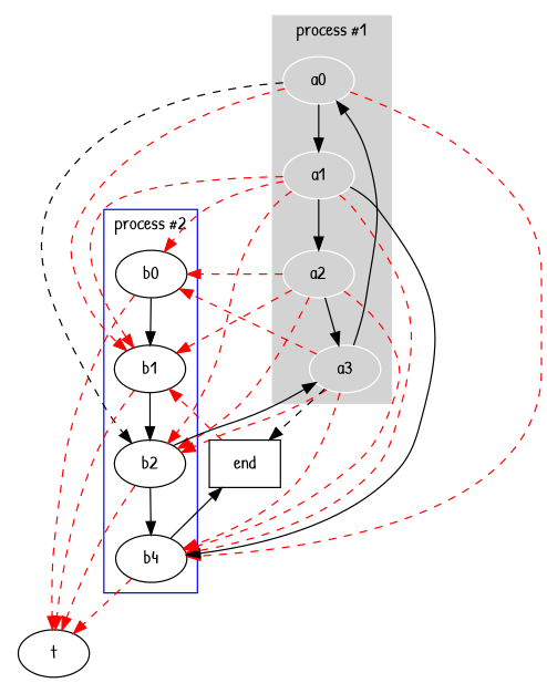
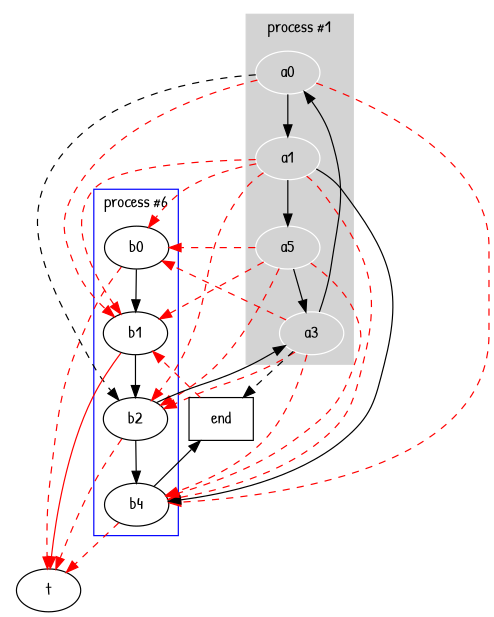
  digraph {
    fontname="Patrick Hand"
    node [fillcolor=white fontname="Patrick Hand"]
    edge [fontname="Patrick Hand" color=red style=dashed]
    a0 [color=white]
    a1 [color=white]
-   a2 [color=white]
+   a2 [color=white label=a5]
    a3 [color=white]
    b0 [fillcolor=grey]
    b1 [fillcolor=grey]
    b2 [fillcolor=grey]
    n8 [fillcolor=grey label=b4]
    end [shape=rect fillcolor=""]
    t [fillcolor=""]
    subgraph cluster_1 {
      bgcolor=lightgrey
      color=lightgrey
      label="process #1"
      a0
      a1
      a2
      a3
    }
    subgraph cluster_2 {
      color=blue
-     label="process #2"
+     label="process #6"
      b0
      b1
      b2
      n8
    }
    a0 -> a1 [color="" style=""]
    a0 -> b1
    a0 -> b2 [color=black]
    a0 -> n8
    a1 -> a2 [color="" style=""]
    a1 -> b0
    a1 -> b1
    a1 -> b2
    a1 -> n8
    a1 -> n8 [color="" style=""]
    a2 -> a3 [color="" style=""]
    a2 -> b0
    a2 -> b1
    a2 -> b2
    a2 -> n8
    a3 -> a0 [color="" style=""]
    a3 -> b0
    a3 -> b2
    a3 -> n8
    a3 -> end [color=""]
    b0 -> b1 [color="" style=""]
    b0 -> t
    b1 -> b2 [color="" style=""]
-   b1 -> t
+   b1 -> t [style=solid]
    b2 -> a3 [color="" style=""]
    b2 -> n8 [color="" style=""]
    b2 -> t
    n8 -> end [color="" style=""]
    n8 -> t
    end -> b1
  }
